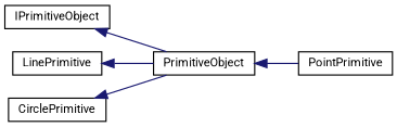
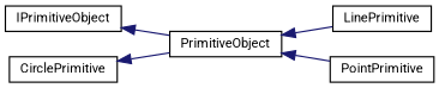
  digraph {
    fontname=Roboto
    rankdir=LR
    node [color=black fillcolor=white fontname=Roboto fontsize=10 shape=record style=filled]
    edge [color=midnightblue dir=back fontname=Roboto fontsize=10 labelfontname=Helvetica labelfontsize=10 style=solid]
    n1 [height=0.2 label=IPrimitiveObject width=0.4]
    n2 [height=0.2 label=PrimitiveObject width=0.4]
    n3 [height=0.2 label=LinePrimitive width=0.4]
    n4 [height=0.2 label=PointPrimitive width=0.4]
    n5 [height=0.2 label=CirclePrimitive width=0.4]
    n1 -> n2
-   n3 -> n2
+   n2 -> n3
    n2 -> n4
    n5 -> n2
  }
